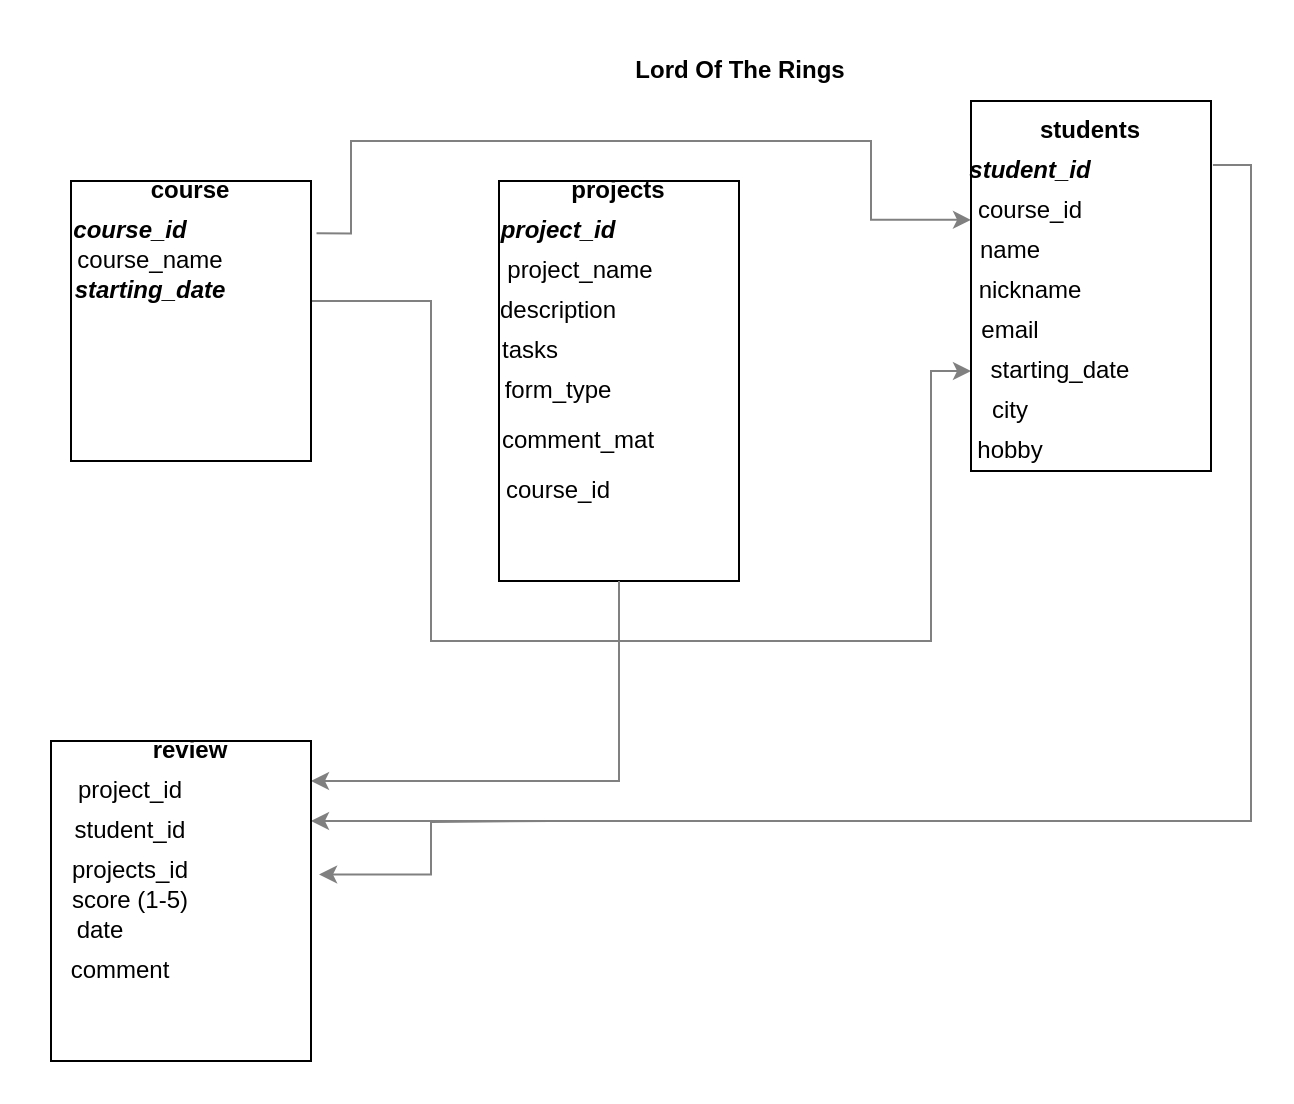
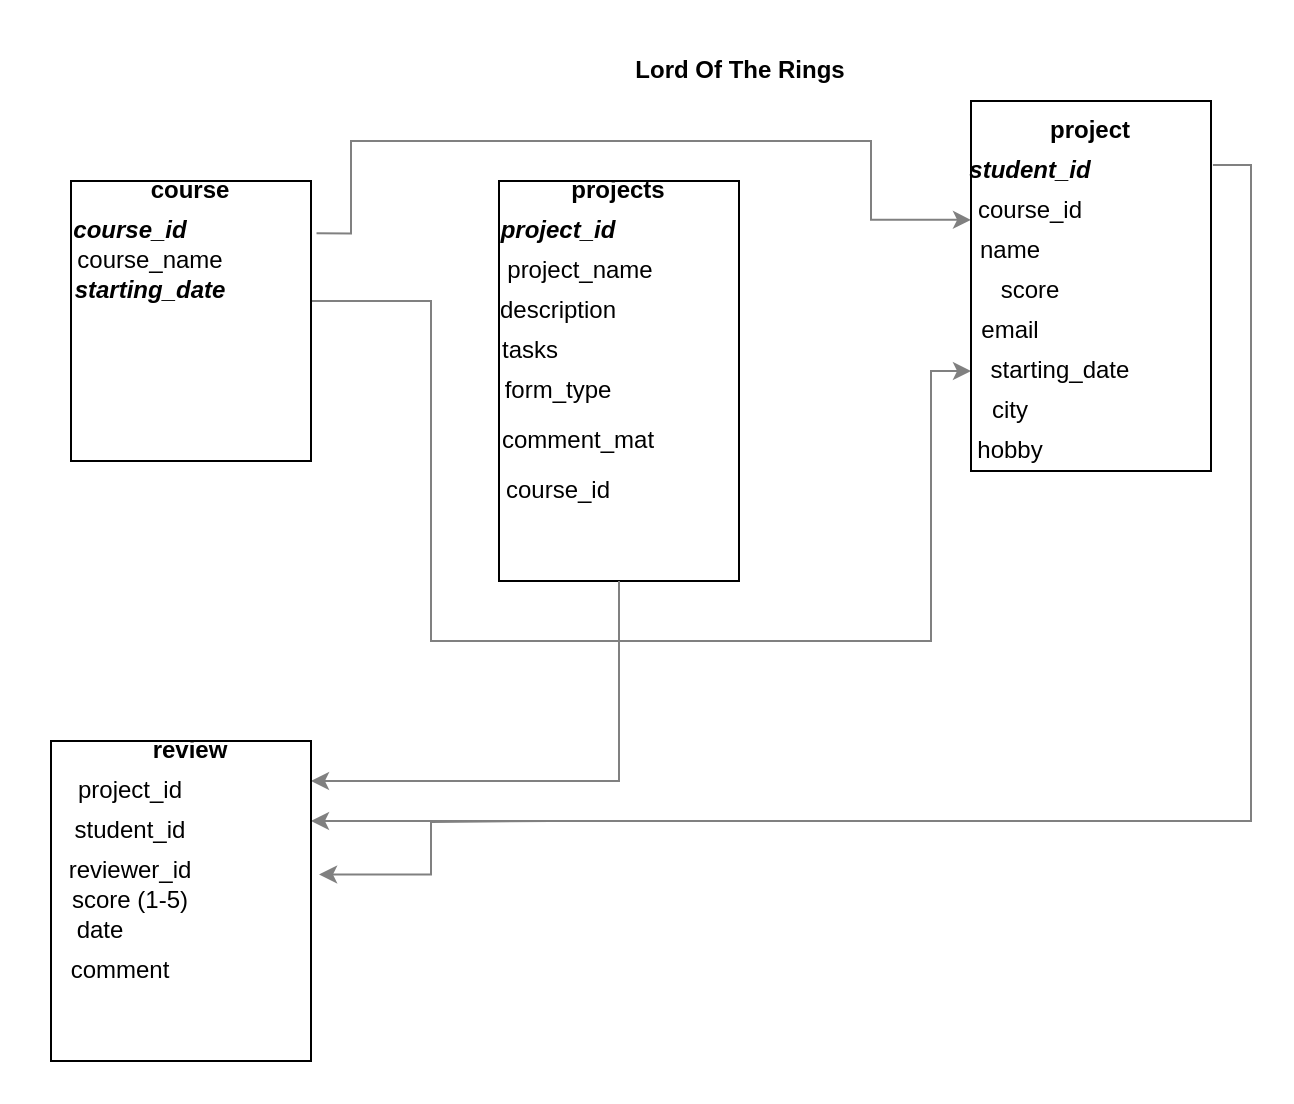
  <mxCell id="0" />
  <mxCell id="1" parent="0" />
  <mxCell id="2" value="" style="edgeStyle=orthogonalEdgeStyle;rounded=0;orthogonalLoop=1;jettySize=auto;html=1;entryX=0;entryY=0.648;entryDx=0;entryDy=0;exitX=1.023;exitY=0.187;exitDx=0;exitDy=0;exitPerimeter=0;strokeColor=#808080;entryPerimeter=0;" parent="1" source="4" target="36" edge="1"><mxGeometry relative="1" as="geometry"><Array as="points"><mxPoint x="175" y="116" /><mxPoint x="175" y="70" /><mxPoint x="435" y="70" /><mxPoint x="435" y="109" /></Array></mxGeometry></mxCell>
  <mxCell id="3" value="" style="edgeStyle=orthogonalEdgeStyle;rounded=0;orthogonalLoop=1;jettySize=auto;html=1;strokeColor=#808080;" parent="1" source="4" target="37" edge="1"><mxGeometry relative="1" as="geometry"><Array as="points"><mxPoint x="215" y="150" /><mxPoint x="215" y="320" /><mxPoint x="465" y="320" /><mxPoint x="465" y="185" /></Array></mxGeometry></mxCell>
  <mxCell id="4" value="" style="rounded=0;whiteSpace=wrap;html=1;" parent="1" vertex="1"><mxGeometry x="35" y="90" width="120" height="140" as="geometry" /></mxCell>
  <mxCell id="5" value="Lord Of The Rings" style="text;html=1;strokeColor=none;fillColor=none;align=center;verticalAlign=middle;whiteSpace=wrap;rounded=0;fontStyle=1" parent="1" vertex="1"><mxGeometry x="297" y="20" width="146" height="30" as="geometry" /></mxCell>
  <mxCell id="6" value="course" style="text;html=1;strokeColor=none;fillColor=none;align=center;verticalAlign=middle;whiteSpace=wrap;rounded=0;fontStyle=1" parent="1" vertex="1"><mxGeometry x="65" y="80" width="60" height="30" as="geometry" /></mxCell>
  <mxCell id="7" value="&lt;b&gt;&lt;i&gt;course_id&lt;/i&gt;&lt;/b&gt;" style="text;html=1;strokeColor=none;fillColor=none;align=center;verticalAlign=middle;whiteSpace=wrap;rounded=0;" parent="1" vertex="1"><mxGeometry x="35" y="100" width="60" height="30" as="geometry" /></mxCell>
  <mxCell id="8" value="&lt;b&gt;&lt;i&gt;starting_date&lt;/i&gt;&lt;/b&gt;" style="text;html=1;strokeColor=none;fillColor=none;align=center;verticalAlign=middle;whiteSpace=wrap;rounded=0;" parent="1" vertex="1"><mxGeometry x="45" y="130" width="60" height="30" as="geometry" /></mxCell>
  <mxCell id="9" value="course_name" style="text;html=1;strokeColor=none;fillColor=none;align=center;verticalAlign=middle;whiteSpace=wrap;rounded=0;" parent="1" vertex="1"><mxGeometry x="30" y="120" width="90" height="20" as="geometry" /></mxCell>
  <mxCell id="10" value="" style="rounded=0;whiteSpace=wrap;html=1;align=left;" parent="1" vertex="1"><mxGeometry x="249" y="90" width="120" height="200" as="geometry" /></mxCell>
  <mxCell id="11" value="projects" style="text;html=1;strokeColor=none;fillColor=none;align=center;verticalAlign=middle;whiteSpace=wrap;rounded=0;fontStyle=1" parent="1" vertex="1"><mxGeometry x="279" y="80" width="60" height="30" as="geometry" /></mxCell>
  <mxCell id="12" value="&lt;b&gt;&lt;i&gt;project_id&lt;/i&gt;&lt;/b&gt;" style="text;html=1;strokeColor=none;fillColor=none;align=center;verticalAlign=middle;whiteSpace=wrap;rounded=0;" parent="1" vertex="1"><mxGeometry x="249" y="100" width="60" height="30" as="geometry" /></mxCell>
  <mxCell id="13" value="project_name" style="text;html=1;strokeColor=none;fillColor=none;align=center;verticalAlign=middle;whiteSpace=wrap;rounded=0;" parent="1" vertex="1"><mxGeometry x="235" y="120" width="110" height="30" as="geometry" /></mxCell>
  <mxCell id="14" value="description" style="text;html=1;strokeColor=none;fillColor=none;align=center;verticalAlign=middle;whiteSpace=wrap;rounded=0;" parent="1" vertex="1"><mxGeometry x="249" y="140" width="60" height="30" as="geometry" /></mxCell>
  <mxCell id="15" value="" style="edgeStyle=orthogonalEdgeStyle;rounded=0;orthogonalLoop=1;jettySize=auto;html=1;strokeColor=#808080;exitX=0.5;exitY=1;exitDx=0;exitDy=0;" parent="1" source="10" edge="1"><mxGeometry relative="1" as="geometry"><mxPoint x="245" y="250" as="sourcePoint" /><mxPoint x="155" y="390" as="targetPoint" /><Array as="points"><mxPoint x="309" y="390" /></Array></mxGeometry></mxCell>
  <mxCell id="16" value="tasks" style="text;html=1;strokeColor=none;fillColor=none;align=center;verticalAlign=middle;whiteSpace=wrap;rounded=0;" parent="1" vertex="1"><mxGeometry x="235" y="160" width="60" height="30" as="geometry" /></mxCell>
  <mxCell id="17" value="comment_mat" style="text;html=1;strokeColor=none;fillColor=none;align=left;verticalAlign=middle;whiteSpace=wrap;rounded=0;" parent="1" vertex="1"><mxGeometry x="249" y="210" width="110" height="20" as="geometry" /></mxCell>
  <mxCell id="18" value="" style="edgeStyle=orthogonalEdgeStyle;rounded=0;orthogonalLoop=1;jettySize=auto;html=1;exitX=1.008;exitY=0.173;exitDx=0;exitDy=0;exitPerimeter=0;entryX=1;entryY=0.25;entryDx=0;entryDy=0;fontColor=#000000;strokeColor=#808080;fillColor=#bac8d3;" parent="1" source="19" target="26" edge="1"><mxGeometry relative="1" as="geometry"><Array as="points"><mxPoint x="625" y="82" /><mxPoint x="625" y="410" /></Array></mxGeometry></mxCell>
  <mxCell id="19" value="" style="rounded=0;whiteSpace=wrap;html=1;" parent="1" vertex="1"><mxGeometry x="485" y="50" width="120" height="185" as="geometry" /></mxCell>
- <mxCell id="20" value="students" style="text;html=1;strokeColor=none;fillColor=none;align=center;verticalAlign=middle;whiteSpace=wrap;rounded=0;fontStyle=1" parent="1" vertex="1"><mxGeometry x="515" y="50" width="60" height="30" as="geometry" /></mxCell>
+ <mxCell id="20" value="project" style="text;html=1;strokeColor=none;fillColor=none;align=center;verticalAlign=middle;whiteSpace=wrap;rounded=0;fontStyle=1" parent="1" vertex="1"><mxGeometry x="515" y="50" width="60" height="30" as="geometry" /></mxCell>
  <mxCell id="21" value="name" style="text;html=1;strokeColor=none;fillColor=none;align=center;verticalAlign=middle;whiteSpace=wrap;rounded=0;" parent="1" vertex="1"><mxGeometry x="475" y="110" width="60" height="30" as="geometry" /></mxCell>
- <mxCell id="22" value="nickname" style="text;html=1;strokeColor=none;fillColor=none;align=center;verticalAlign=middle;whiteSpace=wrap;rounded=0;" parent="1" vertex="1"><mxGeometry x="485" y="130" width="60" height="30" as="geometry" /></mxCell>
+ <mxCell id="22" value="score" style="text;html=1;strokeColor=none;fillColor=none;align=center;verticalAlign=middle;whiteSpace=wrap;rounded=0;" parent="1" vertex="1"><mxGeometry x="485" y="130" width="60" height="30" as="geometry" /></mxCell>
  <mxCell id="23" value="email" style="text;html=1;strokeColor=none;fillColor=none;align=center;verticalAlign=middle;whiteSpace=wrap;rounded=0;" parent="1" vertex="1"><mxGeometry x="475" y="150" width="60" height="30" as="geometry" /></mxCell>
  <mxCell id="24" value="city" style="text;html=1;strokeColor=none;fillColor=none;align=center;verticalAlign=middle;whiteSpace=wrap;rounded=0;" parent="1" vertex="1"><mxGeometry x="475" y="190" width="60" height="30" as="geometry" /></mxCell>
  <mxCell id="25" value="hobby" style="text;html=1;strokeColor=none;fillColor=none;align=center;verticalAlign=middle;whiteSpace=wrap;rounded=0;" parent="1" vertex="1"><mxGeometry x="475" y="210" width="60" height="30" as="geometry" /></mxCell>
  <mxCell id="26" value="" style="rounded=0;whiteSpace=wrap;html=1;" parent="1" vertex="1"><mxGeometry x="25" y="370" width="130" height="160" as="geometry" /></mxCell>
  <mxCell id="27" value="review" style="text;html=1;strokeColor=none;fillColor=none;align=center;verticalAlign=middle;whiteSpace=wrap;rounded=0;fontStyle=1" parent="1" vertex="1"><mxGeometry x="65" y="360" width="60" height="30" as="geometry" /></mxCell>
  <mxCell id="28" value="project_id" style="text;html=1;strokeColor=none;fillColor=none;align=center;verticalAlign=middle;whiteSpace=wrap;rounded=0;fontStyle=0" parent="1" vertex="1"><mxGeometry x="35" y="380" width="60" height="30" as="geometry" /></mxCell>
  <mxCell id="29" value="&lt;b&gt;&lt;i&gt;student_id&lt;/i&gt;&lt;/b&gt;" style="text;html=1;strokeColor=none;fillColor=none;align=center;verticalAlign=middle;whiteSpace=wrap;rounded=0;" parent="1" vertex="1"><mxGeometry x="485" y="70" width="60" height="30" as="geometry" /></mxCell>
  <mxCell id="30" value="student_id" style="text;html=1;strokeColor=none;fillColor=none;align=center;verticalAlign=middle;whiteSpace=wrap;rounded=0;fontStyle=0" parent="1" vertex="1"><mxGeometry x="35" y="400" width="60" height="30" as="geometry" /></mxCell>
- <mxCell id="31" value="projects_id" style="text;html=1;strokeColor=none;fillColor=none;align=center;verticalAlign=middle;whiteSpace=wrap;rounded=0;fontStyle=0" parent="1" vertex="1"><mxGeometry x="35" y="420" width="60" height="30" as="geometry" /></mxCell>
+ <mxCell id="31" value="reviewer_id" style="text;html=1;strokeColor=none;fillColor=none;align=center;verticalAlign=middle;whiteSpace=wrap;rounded=0;fontStyle=0" parent="1" vertex="1"><mxGeometry x="35" y="420" width="60" height="30" as="geometry" /></mxCell>
  <mxCell id="32" value="score (1-5)" style="text;html=1;strokeColor=none;fillColor=none;align=center;verticalAlign=middle;whiteSpace=wrap;rounded=0;" parent="1" vertex="1"><mxGeometry x="20" y="435" width="90" height="30" as="geometry" /></mxCell>
  <mxCell id="33" value="date" style="text;html=1;strokeColor=none;fillColor=none;align=center;verticalAlign=middle;whiteSpace=wrap;rounded=0;" parent="1" vertex="1"><mxGeometry x="20" y="450" width="60" height="30" as="geometry" /></mxCell>
  <mxCell id="34" value="comment" style="text;html=1;strokeColor=none;fillColor=none;align=center;verticalAlign=middle;whiteSpace=wrap;rounded=0;" parent="1" vertex="1"><mxGeometry x="30" y="470" width="60" height="30" as="geometry" /></mxCell>
  <mxCell id="35" value="" style="edgeStyle=orthogonalEdgeStyle;rounded=0;orthogonalLoop=1;jettySize=auto;html=1;entryX=1.031;entryY=0.417;entryDx=0;entryDy=0;entryPerimeter=0;strokeColor=#808080;" parent="1" target="26" edge="1"><mxGeometry relative="1" as="geometry"><mxPoint x="275" y="410" as="sourcePoint" /></mxGeometry></mxCell>
  <mxCell id="36" value="course_id" style="text;html=1;strokeColor=none;fillColor=none;align=center;verticalAlign=middle;whiteSpace=wrap;rounded=0;" parent="1" vertex="1"><mxGeometry x="485" y="90" width="60" height="30" as="geometry" /></mxCell>
  <mxCell id="37" value="starting_date" style="text;html=1;strokeColor=none;fillColor=none;align=center;verticalAlign=middle;whiteSpace=wrap;rounded=0;" parent="1" vertex="1"><mxGeometry x="485" y="170" width="90" height="30" as="geometry" /></mxCell>
  <mxCell id="38" value="form_type" style="text;html=1;strokeColor=none;fillColor=none;align=center;verticalAlign=middle;whiteSpace=wrap;rounded=0;fontColor=#000000;" parent="1" vertex="1"><mxGeometry x="249" y="180" width="60" height="30" as="geometry" /></mxCell>
  <mxCell id="39" value="course_id" style="text;html=1;strokeColor=none;fillColor=none;align=center;verticalAlign=middle;whiteSpace=wrap;rounded=0;fontColor=#000000;" parent="1" vertex="1"><mxGeometry x="249" y="230" width="60" height="30" as="geometry" /></mxCell>
